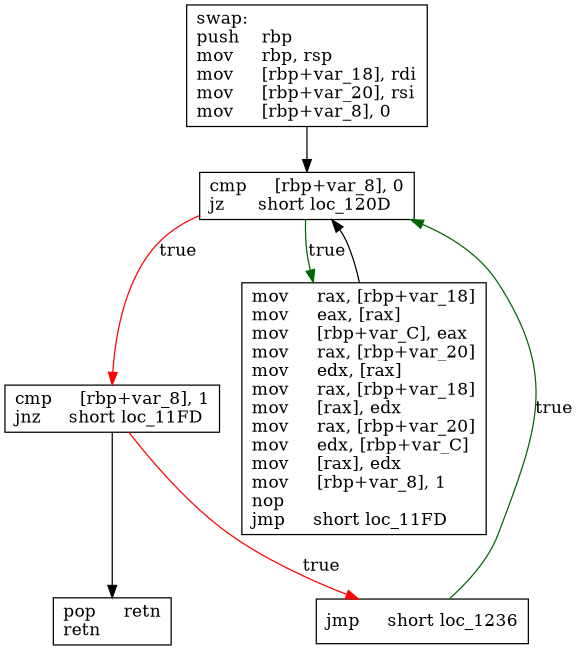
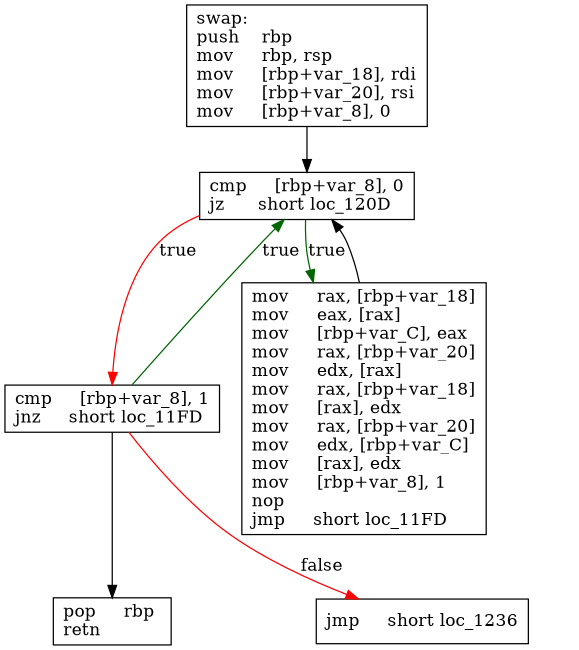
  digraph {
    node [shape=box]
    n1 [label="swap:\lpush    rbp\lmov     rbp, rsp\lmov     [rbp+var_18], rdi\lmov     [rbp+var_20], rsi\lmov     [rbp+var_8], 0\l"]
    n2 [label="cmp     [rbp+var_8], 0\ljz      short loc_120D\l"]
    n3 [label="cmp     [rbp+var_8], 1\ljnz     short loc_11FD\l"]
    n4 [label="mov     rax, [rbp+var_18]\lmov     eax, [rax]\lmov     [rbp+var_C], eax\lmov     rax, [rbp+var_20]\lmov     edx, [rax]\lmov     rax, [rbp+var_18]\lmov     [rax], edx\lmov     rax, [rbp+var_20]\lmov     edx, [rbp+var_C]\lmov     [rax], edx\lmov     [rbp+var_8], 1\lnop\ljmp     short loc_11FD\l"]
    n5 [label="jmp     short loc_1236\l"]
-   n6 [label="pop     retn\lretn\l"]
+   n6 [label="pop     rbp\lretn\l"]
    n1 -> n2
    n2 -> n3 [color=red label=true]
    n2 -> n4 [color=darkgreen label=true]
-   n5 -> n2 [color=darkgreen label=true]
-   n3 -> n5 [color=red label=true]
+   n3 -> n2 [color=darkgreen label=true]
+   n3 -> n5 [color=red label=false]
    n3 -> n6
    n4 -> n2
  }
